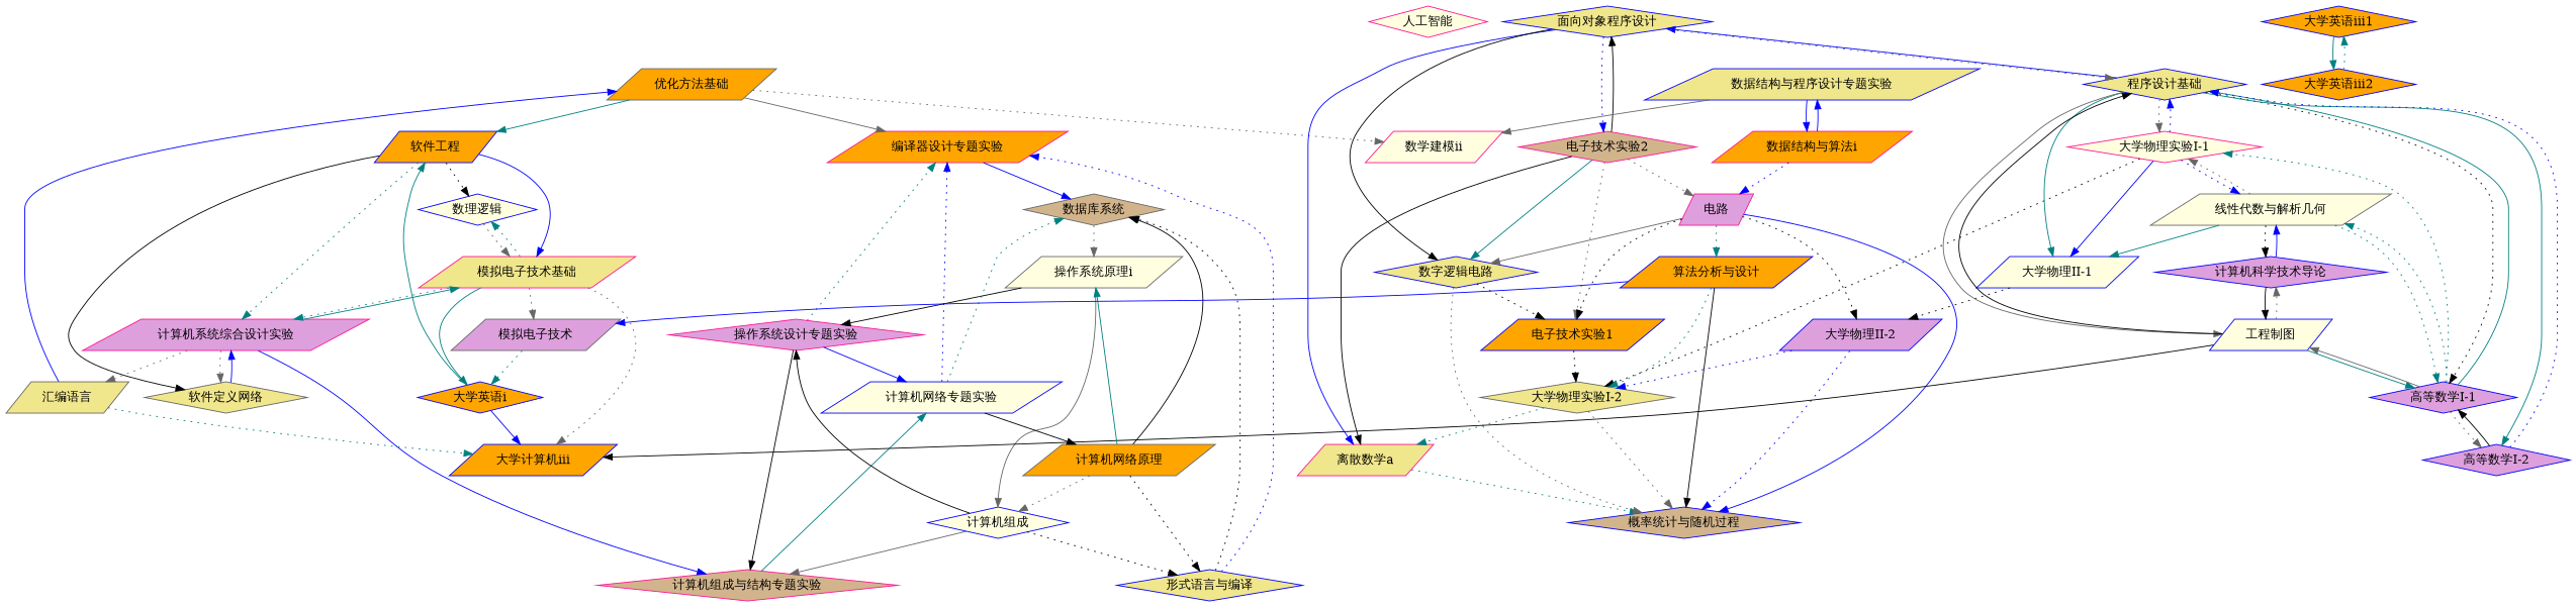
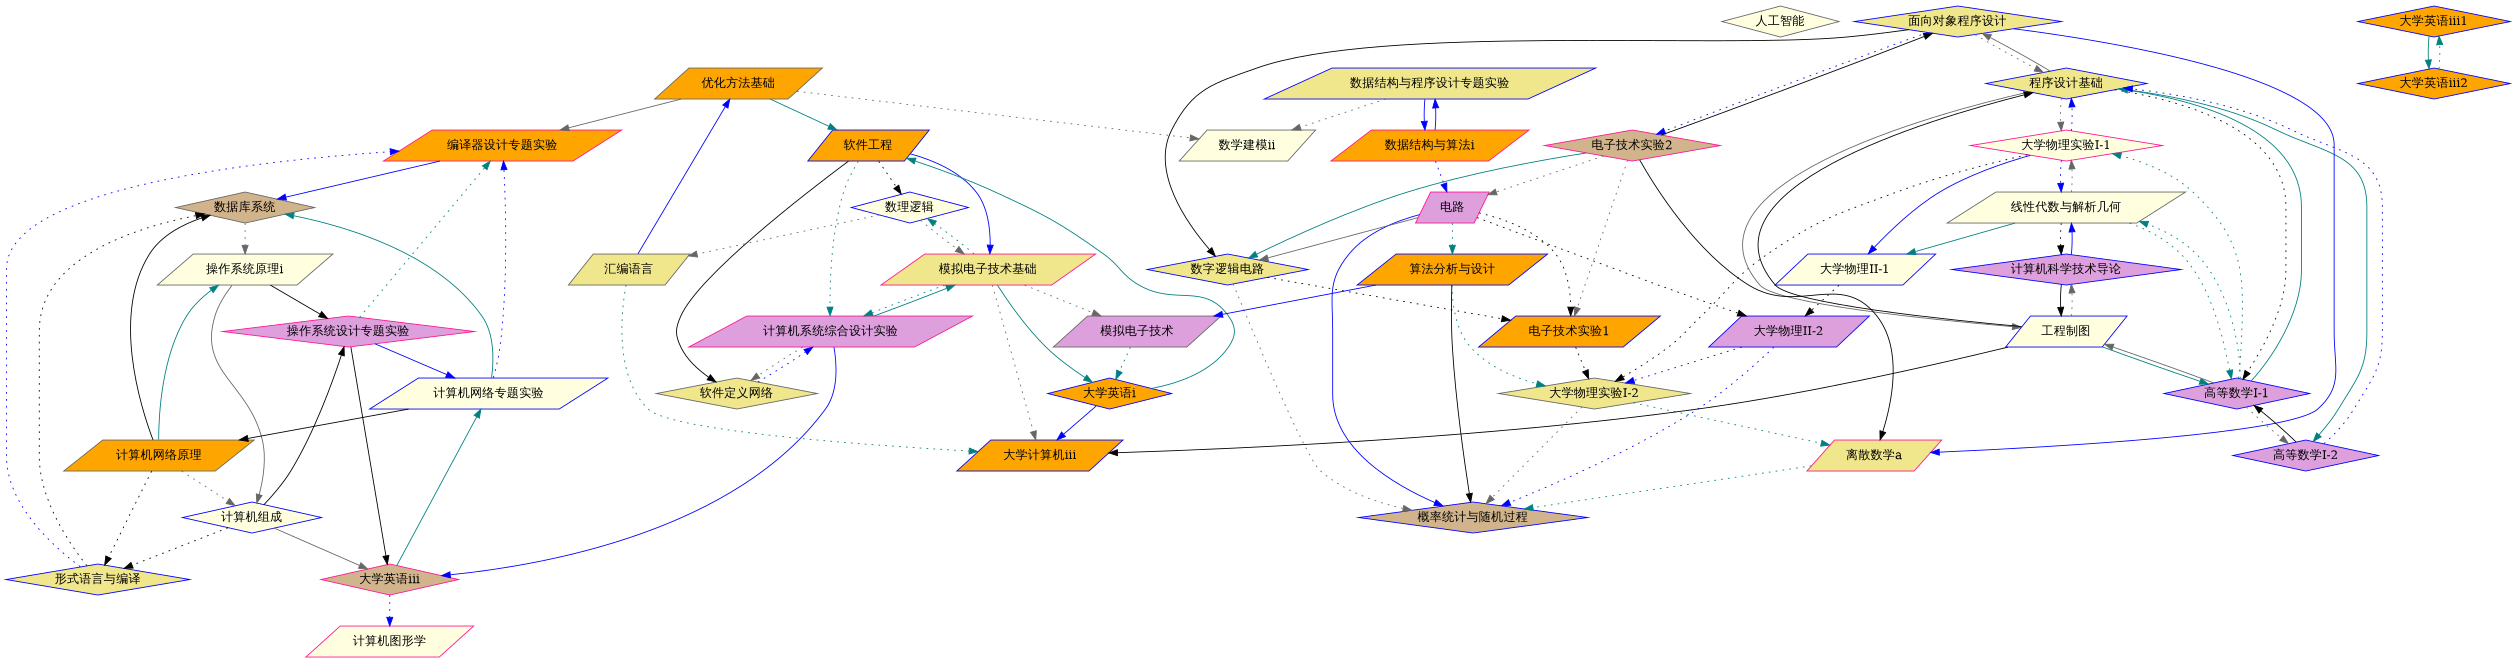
  strict digraph {
    node [color=blue fillcolor=lightyellow shape=parallelogram style=filled]
    edge [color=teal style=dotted weight=1]
-   "人工智能" [color=deeppink shape=diamond]
+   "人工智能" [color=gray40 shape=diamond]
    "优化方法基础" [color=gray40 fillcolor=orange]
-   "数学建模ii" [color=deeppink]
+   "数学建模ii" [color=gray40]
    "编译器设计专题实验" [color=deeppink fillcolor=orange]
    "软件工程" [fillcolor=orange]
    "数据库系统" [color=gray40 fillcolor=tan shape=diamond]
    "数理逻辑" [shape=diamond]
    "模拟电子技术基础" [color=deeppink fillcolor=khaki]
    "计算机系统综合设计实验" [color=deeppink fillcolor=plum]
    "软件定义网络" [color=gray40 fillcolor=khaki shape=diamond]
    "操作系统原理i" [color=gray40]
    "大学计算机iii" [fillcolor=orange]
    "大学英语i" [fillcolor=orange shape=diamond]
    "模拟电子技术" [color=gray40 fillcolor=plum]
-   "计算机组成与结构专题实验" [color=deeppink fillcolor=tan shape=diamond]
+   "计算机组成与结构专题实验" [color=deeppink fillcolor=tan shape=diamond label="大学英语iii"]
    "汇编语言" [color=gray40 fillcolor=khaki]
    "大学物理II-2" [fillcolor=plum]
    "大学物理II-1"
    "大学物理实验I-2" [color=gray40 fillcolor=khaki shape=diamond]
    "概率统计与随机过程" [fillcolor=tan shape=diamond]
    "离散数学a" [color=deeppink fillcolor=khaki]
    "大学物理实验I-1" [color=deeppink shape=diamond]
    "程序设计基础" [fillcolor=khaki shape=diamond]
    "线性代数与解析几何" [color=gray40]
    "工程制图"
    "高等数学I-1" [fillcolor=plum shape=diamond]
    "面向对象程序设计" [fillcolor=khaki shape=diamond]
    "高等数学I-2" [fillcolor=plum shape=diamond]
    "计算机科学技术导论" [fillcolor=plum shape=diamond]
    "数字逻辑电路" [fillcolor=khaki shape=diamond]
    "电子技术实验2" [color=deeppink fillcolor=tan shape=diamond]
    "大学英语iii1" [fillcolor=orange shape=diamond]
    "大学英语iii2" [fillcolor=orange shape=diamond]
    "形式语言与编译" [fillcolor=khaki shape=diamond]
    "操作系统设计专题实验" [color=deeppink fillcolor=plum shape=diamond]
    "计算机组成" [shape=diamond]
    "计算机网络专题实验"
+   "计算机图形学" [color=deeppink]
    "计算机网络原理" [color=gray40 fillcolor=orange]
    "电子技术实验1" [fillcolor=orange]
    "数据结构与程序设计专题实验" [fillcolor=khaki]
    "数据结构与算法i" [color=deeppink fillcolor=orange]
    "电路" [color=deeppink fillcolor=plum]
    "算法分析与设计" [fillcolor=orange]
    "优化方法基础" -> "数学建模ii" [color=gray40]
    "优化方法基础" -> "编译器设计专题实验" [color=gray40 style=solid]
    "优化方法基础" -> "软件工程" [style=solid]
    "编译器设计专题实验" -> "数据库系统" [color=blue style=solid]
    "软件工程" -> "数理逻辑" [color=black]
    "软件工程" -> "模拟电子技术基础" [color=blue style=solid]
    "软件工程" -> "计算机系统综合设计实验"
    "软件工程" -> "软件定义网络" [color=black style=solid]
    "数据库系统" -> "操作系统原理i" [color=gray40]
    "数理逻辑" -> "模拟电子技术基础" [color=gray40]
    "模拟电子技术基础" -> "数理逻辑"
    "模拟电子技术基础" -> "计算机系统综合设计实验"
    "模拟电子技术基础" -> "大学计算机iii" [color=gray40]
    "模拟电子技术基础" -> "大学英语i" [style=solid]
    "模拟电子技术基础" -> "模拟电子技术" [color=gray40]
    "计算机系统综合设计实验" -> "模拟电子技术基础" [style=solid]
    "计算机系统综合设计实验" -> "软件定义网络" [color=gray40]
    "计算机系统综合设计实验" -> "计算机组成与结构专题实验" [color=blue style=solid]
-   "计算机系统综合设计实验" -> "汇编语言" [color=gray40]
-   "软件定义网络" -> "计算机系统综合设计实验" [color=blue style=solid]
+   "数理逻辑" -> "汇编语言" [color=gray40]
+   "软件定义网络" -> "计算机系统综合设计实验" [color=blue]
    "操作系统原理i" -> "操作系统设计专题实验" [color=black style=solid]
    "操作系统原理i" -> "计算机组成" [color=gray40 style=solid]
    "大学英语i" -> "软件工程" [style=solid]
    "大学英语i" -> "大学计算机iii" [color=blue style=solid]
    "模拟电子技术" -> "大学英语i"
    "计算机组成与结构专题实验" -> "计算机网络专题实验" [style=solid]
+   "计算机组成与结构专题实验" -> "计算机图形学" [color=blue]
    "汇编语言" -> "优化方法基础" [color=blue style=solid]
    "汇编语言" -> "大学计算机iii"
    "大学物理II-2" -> "大学物理实验I-2" [color=blue]
    "大学物理II-2" -> "概率统计与随机过程" [color=blue]
    "大学物理II-1" -> "大学物理II-2" [color=black]
    "大学物理实验I-2" -> "概率统计与随机过程" [color=gray40]
    "大学物理实验I-2" -> "离散数学a"
    "离散数学a" -> "概率统计与随机过程"
    "大学物理实验I-1" -> "大学物理II-1" [color=blue style=solid]
    "大学物理实验I-1" -> "大学物理实验I-2" [color=black]
    "大学物理实验I-1" -> "程序设计基础" [color=blue]
    "大学物理实验I-1" -> "线性代数与解析几何" [color=blue]
-   "程序设计基础" -> "大学物理II-1" [style=solid]
    "程序设计基础" -> "大学物理实验I-1" [color=gray40]
    "程序设计基础" -> "工程制图" [color=gray40 style=solid]
    "程序设计基础" -> "高等数学I-1" [color=black]
-   "程序设计基础" -> "面向对象程序设计" [color=blue style=solid]
+   "程序设计基础" -> "面向对象程序设计" [color=gray40 style=solid]
    "程序设计基础" -> "高等数学I-2" [style=solid]
    "线性代数与解析几何" -> "大学物理II-1" [style=solid]
    "线性代数与解析几何" -> "大学物理实验I-1" [color=gray40]
    "线性代数与解析几何" -> "高等数学I-1"
    "线性代数与解析几何" -> "计算机科学技术导论" [color=black]
    "工程制图" -> "大学计算机iii" [color=black style=solid]
    "工程制图" -> "程序设计基础" [color=black style=solid]
    "工程制图" -> "高等数学I-1" [style=solid]
    "工程制图" -> "计算机科学技术导论" [color=gray40]
    "高等数学I-1" -> "大学物理实验I-1"
    "高等数学I-1" -> "程序设计基础" [style=solid]
    "高等数学I-1" -> "线性代数与解析几何"
    "高等数学I-1" -> "工程制图" [color=gray40 style=solid]
    "高等数学I-1" -> "高等数学I-2" [color=gray40]
    "面向对象程序设计" -> "离散数学a" [color=blue style=solid]
    "面向对象程序设计" -> "程序设计基础" [color=gray40]
    "面向对象程序设计" -> "数字逻辑电路" [color=black style=solid]
    "面向对象程序设计" -> "电子技术实验2" [color=blue]
    "高等数学I-2" -> "程序设计基础" [color=blue]
    "高等数学I-2" -> "高等数学I-1" [color=black style=solid]
    "计算机科学技术导论" -> "线性代数与解析几何" [color=blue style=solid]
    "计算机科学技术导论" -> "工程制图" [color=black style=solid]
    "数字逻辑电路" -> "概率统计与随机过程" [color=gray40]
    "数字逻辑电路" -> "电子技术实验1" [color=black]
    "电子技术实验2" -> "离散数学a" [color=black style=solid]
    "电子技术实验2" -> "面向对象程序设计" [color=black style=solid]
    "电子技术实验2" -> "数字逻辑电路" [style=solid]
    "电子技术实验2" -> "电子技术实验1" [color=gray40]
    "电子技术实验2" -> "电路" [color=gray40]
    "大学英语iii1" -> "大学英语iii2" [style=solid]
    "大学英语iii2" -> "大学英语iii1"
    "形式语言与编译" -> "编译器设计专题实验" [color=blue]
    "形式语言与编译" -> "数据库系统" [color=black]
    "操作系统设计专题实验" -> "编译器设计专题实验"
    "操作系统设计专题实验" -> "计算机组成与结构专题实验" [color=black style=solid]
    "操作系统设计专题实验" -> "计算机网络专题实验" [color=blue style=solid]
    "计算机组成" -> "计算机组成与结构专题实验" [color=gray40 style=solid]
    "计算机组成" -> "形式语言与编译" [color=black]
    "计算机组成" -> "操作系统设计专题实验" [color=black style=solid]
    "计算机网络专题实验" -> "编译器设计专题实验" [color=blue]
-   "计算机网络专题实验" -> "数据库系统"
+   "计算机网络专题实验" -> "数据库系统" [style=solid]
    "计算机网络专题实验" -> "计算机网络原理" [color=black style=solid]
    "计算机网络原理" -> "数据库系统" [color=black style=solid]
    "计算机网络原理" -> "操作系统原理i" [style=solid]
    "计算机网络原理" -> "形式语言与编译" [color=black]
    "计算机网络原理" -> "计算机组成" [color=gray40]
    "电子技术实验1" -> "大学物理实验I-2" [color=black]
-   "数据结构与程序设计专题实验" -> "数学建模ii" [color=gray40 style=solid]
+   "数据结构与程序设计专题实验" -> "数学建模ii" [color=gray40]
    "数据结构与程序设计专题实验" -> "数据结构与算法i" [color=blue style=solid]
    "数据结构与算法i" -> "数据结构与程序设计专题实验" [color=blue style=solid]
    "数据结构与算法i" -> "电路" [color=blue]
    "电路" -> "大学物理II-2" [color=black]
    "电路" -> "概率统计与随机过程" [color=blue style=solid]
    "电路" -> "数字逻辑电路" [color=gray40 style=solid]
    "电路" -> "电子技术实验1" [color=black]
    "电路" -> "算法分析与设计"
    "算法分析与设计" -> "模拟电子技术" [color=blue style=solid]
    "算法分析与设计" -> "大学物理实验I-2"
    "算法分析与设计" -> "概率统计与随机过程" [color=black style=solid]
  }
